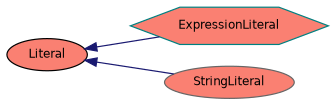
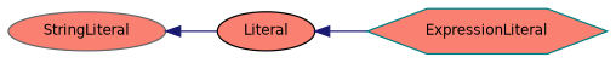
  digraph {
    rankdir=LR
    node [fillcolor=salmon fontname=Helvetica fontsize=10 shape=ellipse style=filled]
    edge [color=midnightblue dir=back fontname=Helvetica fontsize=10 labelfontname=Helvetica labelfontsize=10 style=solid]
    n1 [color=teal fontcolor=black height=0.2 label=ExpressionLiteral shape=hexagon width=0.4]
    n2 [color=gray40 height=0.2 label=StringLiteral width=0.4]
    n3 [color=black height=0.2 label=Literal width=0.4]
    n3 -> n1
-   n3 -> n2
+   n2 -> n3
  }
